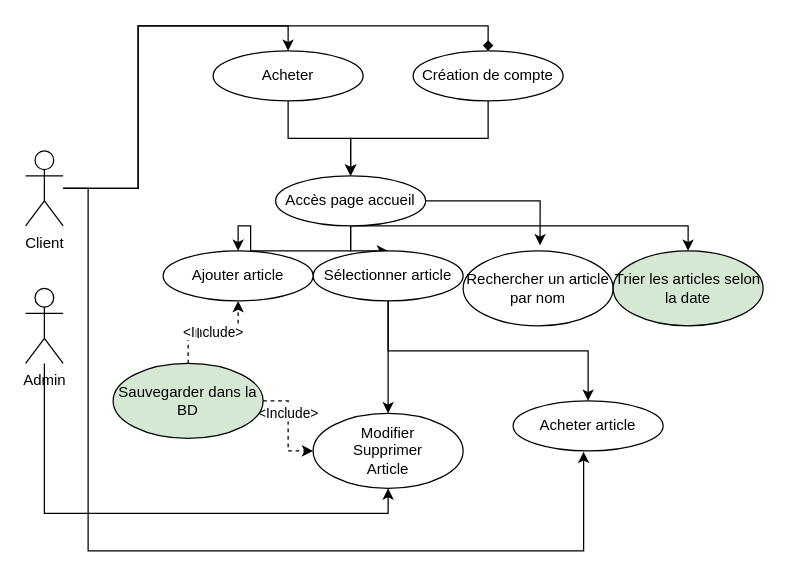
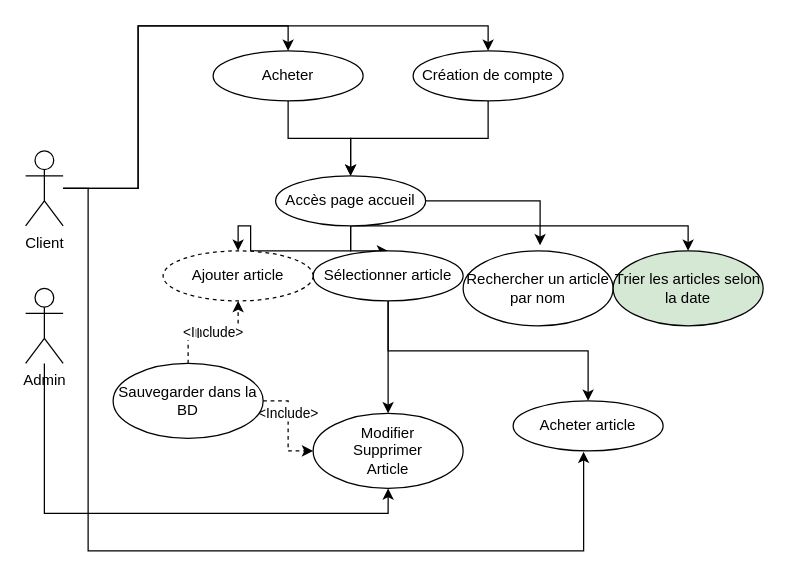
  <mxCell id="0" />
  <mxCell id="1" parent="0" />
  <mxCell id="2" style="edgeStyle=orthogonalEdgeStyle;rounded=0;orthogonalLoop=1;jettySize=auto;html=1;entryX=0.5;entryY=0;entryDx=0;entryDy=0;" edge="1" parent="1" source="5" target="7"><mxGeometry relative="1" as="geometry" /></mxCell>
- <mxCell id="3" style="edgeStyle=orthogonalEdgeStyle;rounded=0;orthogonalLoop=1;jettySize=auto;html=1;entryX=0.5;entryY=0;entryDx=0;entryDy=0;endArrow=diamond;" edge="1" parent="1" source="5" target="9"><mxGeometry relative="1" as="geometry"><Array as="points"><mxPoint x="110" y="150" /><mxPoint x="110" y="20" /><mxPoint x="390" y="20" /></Array></mxGeometry></mxCell>
+ <mxCell id="3" style="edgeStyle=orthogonalEdgeStyle;rounded=0;orthogonalLoop=1;jettySize=auto;html=1;entryX=0.5;entryY=0;entryDx=0;entryDy=0;" edge="1" parent="1" source="5" target="9"><mxGeometry relative="1" as="geometry"><Array as="points"><mxPoint x="110" y="150" /><mxPoint x="110" y="20" /><mxPoint x="390" y="20" /></Array></mxGeometry></mxCell>
  <mxCell id="4" style="edgeStyle=orthogonalEdgeStyle;rounded=0;orthogonalLoop=1;jettySize=auto;html=1;entryX=0.47;entryY=1.018;entryDx=0;entryDy=0;entryPerimeter=0;" edge="1" parent="1" source="5" target="29"><mxGeometry relative="1" as="geometry"><Array as="points"><mxPoint x="70" y="150" /><mxPoint x="70" y="440" /><mxPoint x="466" y="440" /></Array></mxGeometry></mxCell>
  <mxCell id="5" value="Client" style="shape=umlActor;html=1;verticalLabelPosition=bottom;verticalAlign=top;align=center;" vertex="1" parent="1"><mxGeometry x="20" y="120" width="30" height="60" as="geometry" /></mxCell>
  <mxCell id="6" style="edgeStyle=orthogonalEdgeStyle;rounded=0;orthogonalLoop=1;jettySize=auto;html=1;entryX=0.5;entryY=0;entryDx=0;entryDy=0;" edge="1" parent="1" source="7" target="16"><mxGeometry relative="1" as="geometry" /></mxCell>
  <mxCell id="7" value="Acheter" style="ellipse;whiteSpace=wrap;html=1;" vertex="1" parent="1"><mxGeometry x="170" y="40" width="120" height="40" as="geometry" /></mxCell>
  <mxCell id="8" style="edgeStyle=orthogonalEdgeStyle;rounded=0;orthogonalLoop=1;jettySize=auto;html=1;entryX=0.5;entryY=0;entryDx=0;entryDy=0;" edge="1" parent="1" source="9" target="16"><mxGeometry relative="1" as="geometry" /></mxCell>
  <mxCell id="9" value="Création de compte" style="ellipse;whiteSpace=wrap;html=1;" vertex="1" parent="1"><mxGeometry x="330" y="40" width="120" height="40" as="geometry" /></mxCell>
  <mxCell id="10" style="edgeStyle=orthogonalEdgeStyle;rounded=0;orthogonalLoop=1;jettySize=auto;html=1;entryX=0.5;entryY=1;entryDx=0;entryDy=0;" edge="1" parent="1" source="11" target="17"><mxGeometry relative="1" as="geometry"><Array as="points"><mxPoint x="35" y="410" /><mxPoint x="310" y="410" /></Array></mxGeometry></mxCell>
  <mxCell id="11" value="Admin" style="shape=umlActor;verticalLabelPosition=bottom;verticalAlign=top;html=1;outlineConnect=0;" vertex="1" parent="1"><mxGeometry x="20" y="230" width="30" height="60" as="geometry" /></mxCell>
  <mxCell id="12" style="edgeStyle=orthogonalEdgeStyle;rounded=0;orthogonalLoop=1;jettySize=auto;html=1;entryX=0.5;entryY=0;entryDx=0;entryDy=0;" edge="1" parent="1" source="16" target="21"><mxGeometry relative="1" as="geometry" /></mxCell>
  <mxCell id="13" style="edgeStyle=orthogonalEdgeStyle;rounded=0;orthogonalLoop=1;jettySize=auto;html=1;entryX=0.5;entryY=0;entryDx=0;entryDy=0;" edge="1" parent="1" source="16" target="20"><mxGeometry relative="1" as="geometry" /></mxCell>
  <mxCell id="14" style="edgeStyle=orthogonalEdgeStyle;rounded=0;orthogonalLoop=1;jettySize=auto;html=1;entryX=0.513;entryY=-0.074;entryDx=0;entryDy=0;entryPerimeter=0;" edge="1" parent="1" source="16" target="22"><mxGeometry relative="1" as="geometry" /></mxCell>
  <mxCell id="15" style="edgeStyle=orthogonalEdgeStyle;rounded=0;orthogonalLoop=1;jettySize=auto;html=1;" edge="1" parent="1" source="16" target="23"><mxGeometry relative="1" as="geometry"><Array as="points"><mxPoint x="310" y="180" /><mxPoint x="550" y="180" /></Array></mxGeometry></mxCell>
  <mxCell id="16" value="Accès page accueil" style="ellipse;whiteSpace=wrap;html=1;" vertex="1" parent="1"><mxGeometry x="220" y="140" width="120" height="40" as="geometry" /></mxCell>
  <mxCell id="17" value="Modifier&lt;br&gt;Supprimer&lt;br&gt;Article" style="ellipse;whiteSpace=wrap;html=1;" vertex="1" parent="1"><mxGeometry x="250" y="330" width="120" height="60" as="geometry" /></mxCell>
  <mxCell id="18" style="edgeStyle=orthogonalEdgeStyle;rounded=0;orthogonalLoop=1;jettySize=auto;html=1;entryX=0.5;entryY=0;entryDx=0;entryDy=0;" edge="1" parent="1" source="20" target="17"><mxGeometry relative="1" as="geometry" /></mxCell>
  <mxCell id="19" style="edgeStyle=orthogonalEdgeStyle;rounded=0;orthogonalLoop=1;jettySize=auto;html=1;" edge="1" parent="1" source="20" target="29"><mxGeometry relative="1" as="geometry"><Array as="points"><mxPoint x="310" y="280" /><mxPoint x="470" y="280" /></Array></mxGeometry></mxCell>
  <mxCell id="20" value="Sélectionner article" style="ellipse;whiteSpace=wrap;html=1;" vertex="1" parent="1"><mxGeometry x="250" y="200" width="120" height="40" as="geometry" /></mxCell>
- <mxCell id="21" value="Ajouter article" style="ellipse;whiteSpace=wrap;html=1;" vertex="1" parent="1"><mxGeometry x="130" y="200" width="120" height="40" as="geometry" /></mxCell>
+ <mxCell id="21" value="Ajouter article" style="ellipse;whiteSpace=wrap;html=1;dashed=1;" vertex="1" parent="1"><mxGeometry x="130" y="200" width="120" height="40" as="geometry" /></mxCell>
  <mxCell id="22" value="Rechercher un article par nom" style="ellipse;whiteSpace=wrap;html=1;" vertex="1" parent="1"><mxGeometry x="370" y="200" width="120" height="60" as="geometry" /></mxCell>
  <mxCell id="23" value="Trier les articles selon la date" style="ellipse;whiteSpace=wrap;html=1;fillColor=#d5e8d4;" vertex="1" parent="1"><mxGeometry x="490" y="200" width="120" height="60" as="geometry" /></mxCell>
  <mxCell id="24" value="&amp;lt;Include&amp;gt;" style="edgeStyle=orthogonalEdgeStyle;rounded=0;orthogonalLoop=1;jettySize=auto;html=1;entryX=0.5;entryY=1;entryDx=0;entryDy=0;dashed=1;" edge="1" parent="1" source="28" target="21"><mxGeometry relative="1" as="geometry" /></mxCell>
  <mxCell id="25" value="I" style="edgeLabel;html=1;align=center;verticalAlign=middle;resizable=0;points=[];" vertex="1" connectable="0" parent="24"><mxGeometry x="-0.283" relative="1" as="geometry"><mxPoint as="offset" /></mxGeometry></mxCell>
  <mxCell id="26" style="edgeStyle=orthogonalEdgeStyle;rounded=0;orthogonalLoop=1;jettySize=auto;html=1;entryX=0;entryY=0.5;entryDx=0;entryDy=0;dashed=1;" edge="1" parent="1" source="28" target="17"><mxGeometry relative="1" as="geometry" /></mxCell>
  <mxCell id="27" value="&amp;lt;Include&amp;gt;" style="edgeLabel;html=1;align=center;verticalAlign=middle;resizable=0;points=[];" vertex="1" connectable="0" parent="26"><mxGeometry x="-0.268" y="-1" relative="1" as="geometry"><mxPoint as="offset" /></mxGeometry></mxCell>
- <mxCell id="28" value="Sauvegarder dans la BD" style="ellipse;whiteSpace=wrap;html=1;fillColor=#d5e8d4;" vertex="1" parent="1"><mxGeometry x="90" y="290" width="120" height="60" as="geometry" /></mxCell>
+ <mxCell id="28" value="Sauvegarder dans la BD" style="ellipse;whiteSpace=wrap;html=1;" vertex="1" parent="1"><mxGeometry x="90" y="290" width="120" height="60" as="geometry" /></mxCell>
  <mxCell id="29" value="Acheter article" style="ellipse;whiteSpace=wrap;html=1;" vertex="1" parent="1"><mxGeometry x="410" y="320" width="120" height="40" as="geometry" /></mxCell>
